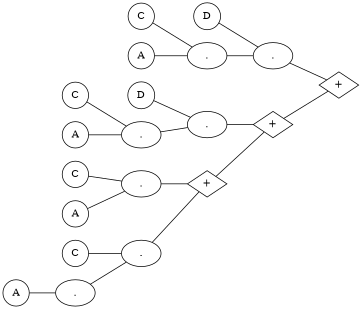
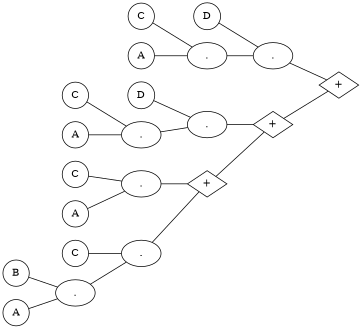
  graph {
    rankdir=RL
    node [shape=circle]
    n1 [label="+" shape=diamond]
    n2 [label="." shape=ellipse]
    n3 [label="+" shape=diamond]
    n4 [label=D]
    n5 [label="." shape=ellipse]
    n6 [label=C]
    n7 [label=A]
    n8 [label="." shape=ellipse]
    n9 [label="+" shape=diamond]
    n10 [label=D]
    n11 [label="." shape=ellipse]
    n12 [label=C]
    n13 [label=A]
    n14 [label="." shape=ellipse]
    n15 [label="." shape=ellipse]
    n16 [label=C]
    n17 [label=A]
    n18 [label=C]
    n19 [label="." shape=ellipse]
+   n20 [label=B]
    n21 [label=A]
    n1 -- n2
    n1 -- n3
    n2 -- n4
    n2 -- n5
    n3 -- n8
    n3 -- n9
    n5 -- n6
    n5 -- n7
    n8 -- n10
    n8 -- n11
    n9 -- n14
    n9 -- n15
    n11 -- n12
    n11 -- n13
    n14 -- n16
    n14 -- n17
    n15 -- n18
    n15 -- n19
+   n19 -- n20
    n19 -- n21
  }
